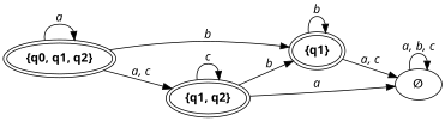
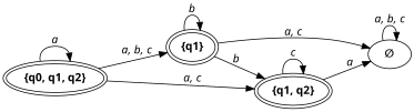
  digraph {
    rankdir=LR
    node [fontname="CMU Serif bold" peripheries=2]
    edge [fontname="CMU Serif italic"]
    "{q0, q1, q2}"
    "{q1}"
    "{q1, q2}"
    "∅" [peripheries=""]
    "{q0, q1, q2}" -> "{q0, q1, q2}" [label=a]
-   "{q0, q1, q2}" -> "{q1}" [label=b]
+   "{q0, q1, q2}" -> "{q1}" [label="a, b, c"]
    "{q0, q1, q2}" -> "{q1, q2}" [label="a, c"]
    "{q1}" -> "{q1}" [label=b]
    "{q1}" -> "∅" [label="a, c"]
-   "{q1, q2}" -> "{q1}" [label=b]
+   "{q1}" -> "{q1, q2}" [label=b]
    "{q1, q2}" -> "{q1, q2}" [label=c]
    "{q1, q2}" -> "∅" [label=a]
    "∅" -> "∅" [label="a, b, c"]
  }
